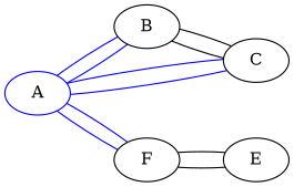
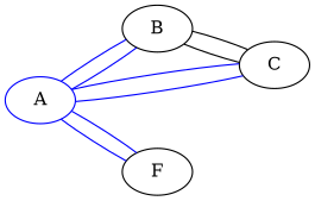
  graph {
    rankdir=LR
    node [color=black]
    edge [color=blue]
    A [color=blue]
    B
    C
    F
-   E
    A -- B
    A -- C
    A -- F
    B -- A
    B -- C [color=black]
    C -- A
    C -- B [color=black]
    F -- A
-   F -- E [color=black]
-   E -- F [color=black]
  }
